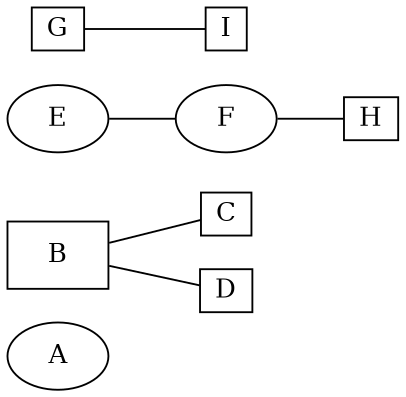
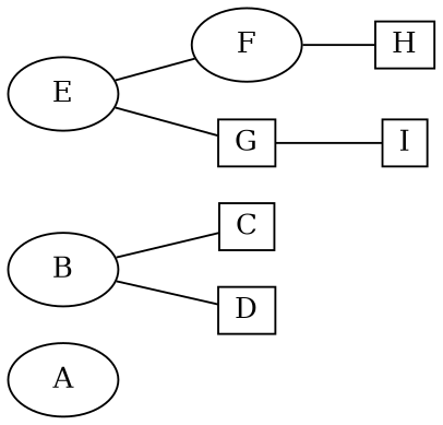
  digraph {
    rankdir=LR
    node [shape=box]
    edge [arrowhead=none arrowtail=none]
    A [shape=""]
    C [height=.25 width=.25]
-   B
+   B [shape=""]
    D [height=.25 width=.25]
    E [shape=""]
    F [shape=""]
    G [height=.25 width=.25]
    H [height=.25 width=.25]
    I [height=.25 width=.25]
    B -> C
    B -> D
    E -> F
+   E -> G
    F -> H
    G -> I
  }
